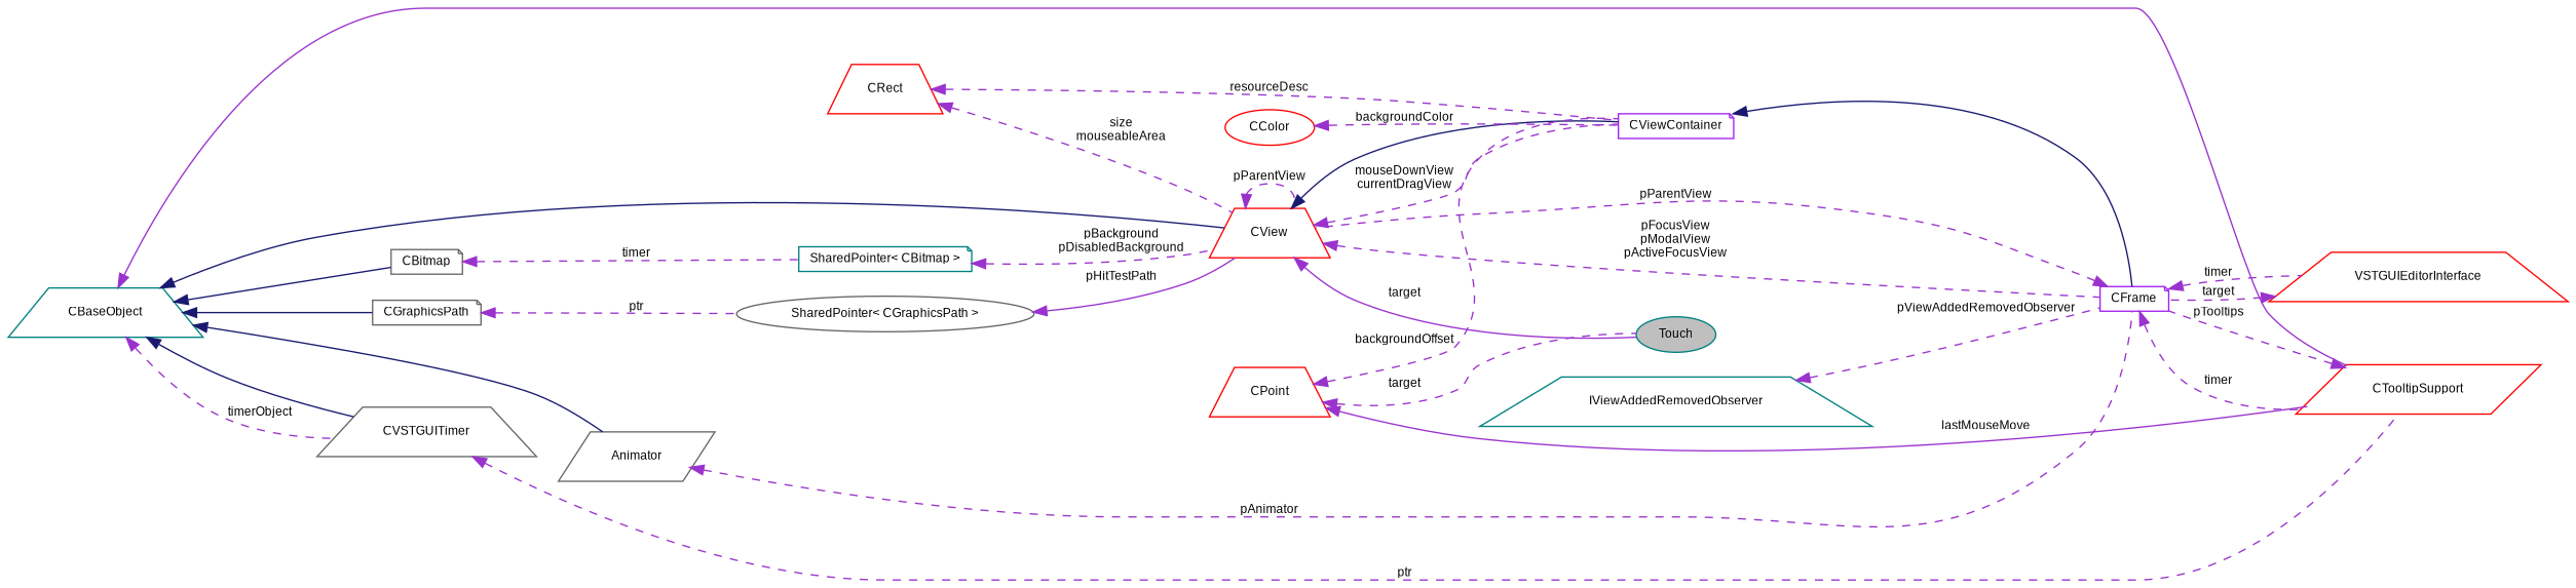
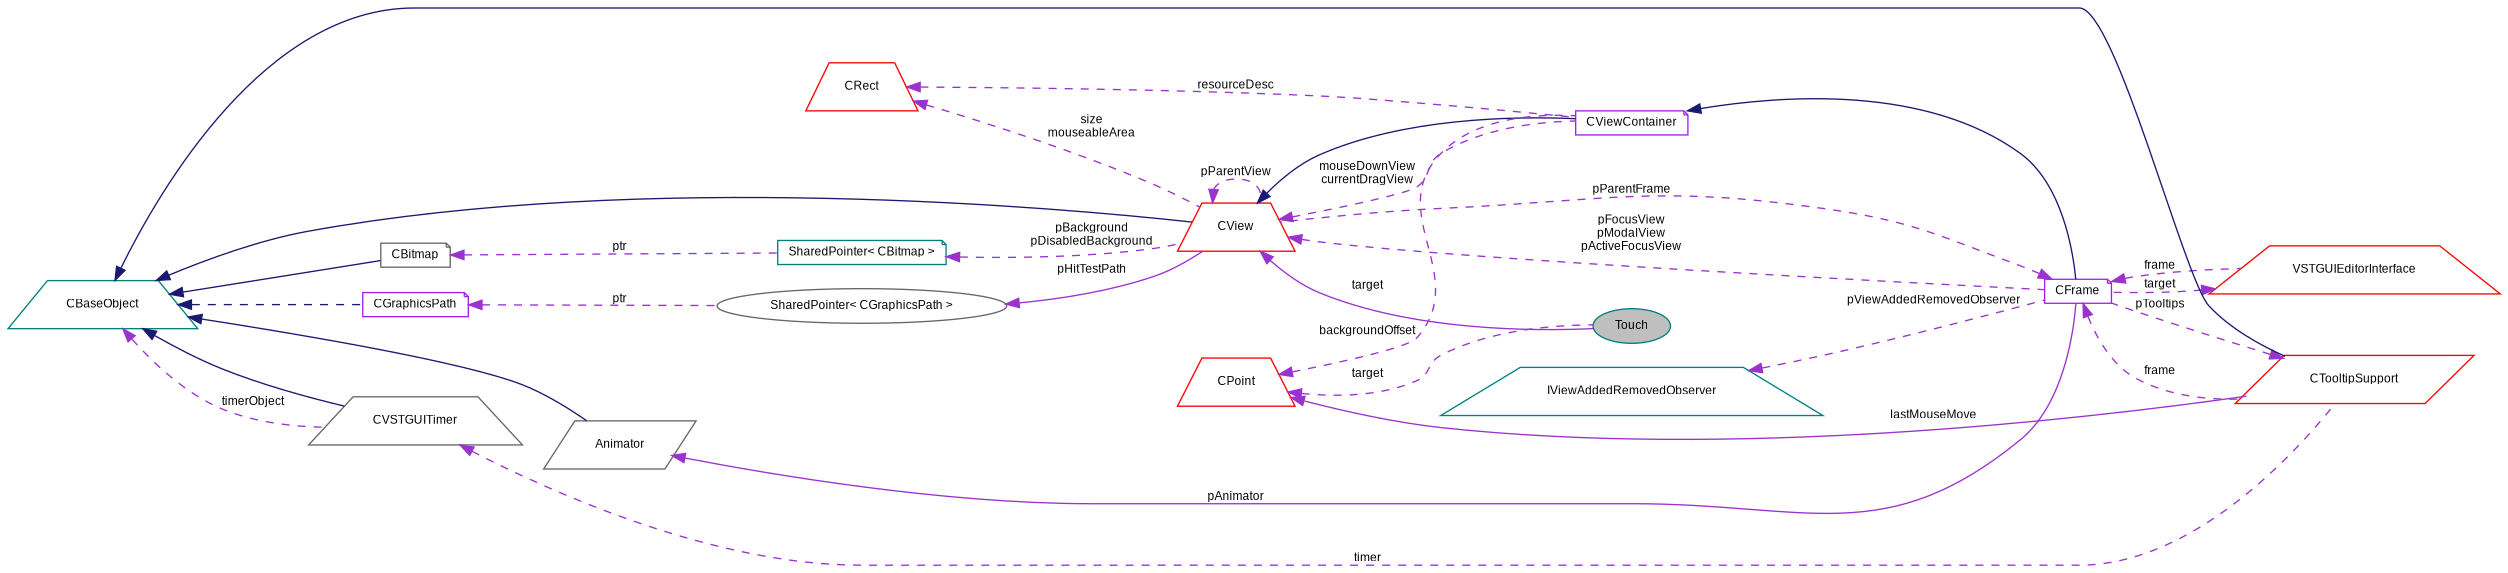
  digraph {
    rankdir=LR
    node [color=red fontname=Arial fontsize=9 shape=trapezium]
    edge [color=darkorchid3 dir=back fontname=Arial fontsize=9 labelfontname=Arial labelfontsize=9 style=dashed]
    n1 [color=teal fillcolor=grey75 fontcolor=black height=0.2 label=Touch shape=ellipse style=filled width=0.4]
    n2 [height=0.2 label=CView width=0.4]
    n3 [color=purple height=0.2 label=CFrame shape=note width=0.4]
    n4 [color=purple height=0.2 label=CViewContainer shape=note width=0.4]
    n5 [height=0.2 label=CTooltipSupport shape=parallelogram width=0.4]
    n6 [height=0.2 label=VSTGUIEditorInterface width=0.4]
    n7 [color=teal height=0.2 label=CBaseObject width=0.4]
    n8 [color=gray40 height=0.2 label=CBitmap shape=note width=0.4]
    n9 [color=gray40 height=0.2 label=Animator shape=parallelogram width=0.4]
    n10 [color=gray40 height=0.2 label=CVSTGUITimer width=0.4]
-   n11 [color=gray40 height=0.2 label=CGraphicsPath shape=note width=0.4]
+   n11 [color=purple height=0.2 label=CGraphicsPath shape=note width=0.4]
    n12 [color=teal height=0.2 label="SharedPointer\< CBitmap \>" shape=note width=0.4]
    n13 [color=gray40 height=0.2 label="SharedPointer\< CGraphicsPath \>" shape=ellipse width=0.4]
    n14 [height=0.2 label=CPoint width=0.4]
-   n15 [height=0.2 label=CColor shape=ellipse width=0.4]
    n16 [height=0.2 label=CRect width=0.4]
    n17 [color=teal height=0.2 label=IViewAddedRemovedObserver width=0.4]
    n2 -> n1 [label=target style=solid]
    n2 -> n2 [label=pParentView]
    n2 -> n3 [label="pFocusView\npModalView\npActiveFocusView"]
    n2 -> n4 [color=midnightblue style=solid]
    n2 -> n4 [label="mouseDownView\ncurrentDragView"]
-   n3 -> n2 [label=pParentView]
-   n3 -> n5 [label=timer]
-   n3 -> n6 [label=timer]
+   n3 -> n2 [label=pParentFrame]
+   n3 -> n5 [label=frame]
+   n3 -> n6 [label=frame]
    n4 -> n3 [color=midnightblue style=solid]
    n5 -> n3 [label=pTooltips]
    n6 -> n3 [label=target]
    n7 -> n2 [color=midnightblue style=solid]
-   n7 -> n5 [style=solid]
+   n7 -> n5 [color=midnightblue style=solid]
    n7 -> n8 [color=midnightblue style=solid]
    n7 -> n9 [color=midnightblue style=solid]
    n7 -> n10 [color=midnightblue style=solid]
    n7 -> n10 [label=timerObject]
-   n7 -> n11 [color=midnightblue style=solid]
-   n8 -> n12 [label=timer]
-   n9 -> n3 [label=pAnimator]
-   n10 -> n5 [label=ptr]
+   n7 -> n11 [color=midnightblue]
+   n8 -> n12 [label=ptr]
+   n9 -> n3 [label=pAnimator style=solid]
+   n10 -> n5 [label=timer]
    n11 -> n13 [label=ptr]
    n12 -> n2 [label="pBackground\npDisabledBackground"]
    n13 -> n2 [label=pHitTestPath style=solid]
    n14 -> n1 [label=target]
    n14 -> n4 [label=backgroundOffset]
    n14 -> n5 [label=lastMouseMove style=solid]
-   n15 -> n4 [label=backgroundColor]
    n16 -> n2 [label="size\nmouseableArea"]
    n16 -> n4 [label=resourceDesc]
    n17 -> n3 [label=pViewAddedRemovedObserver]
  }
